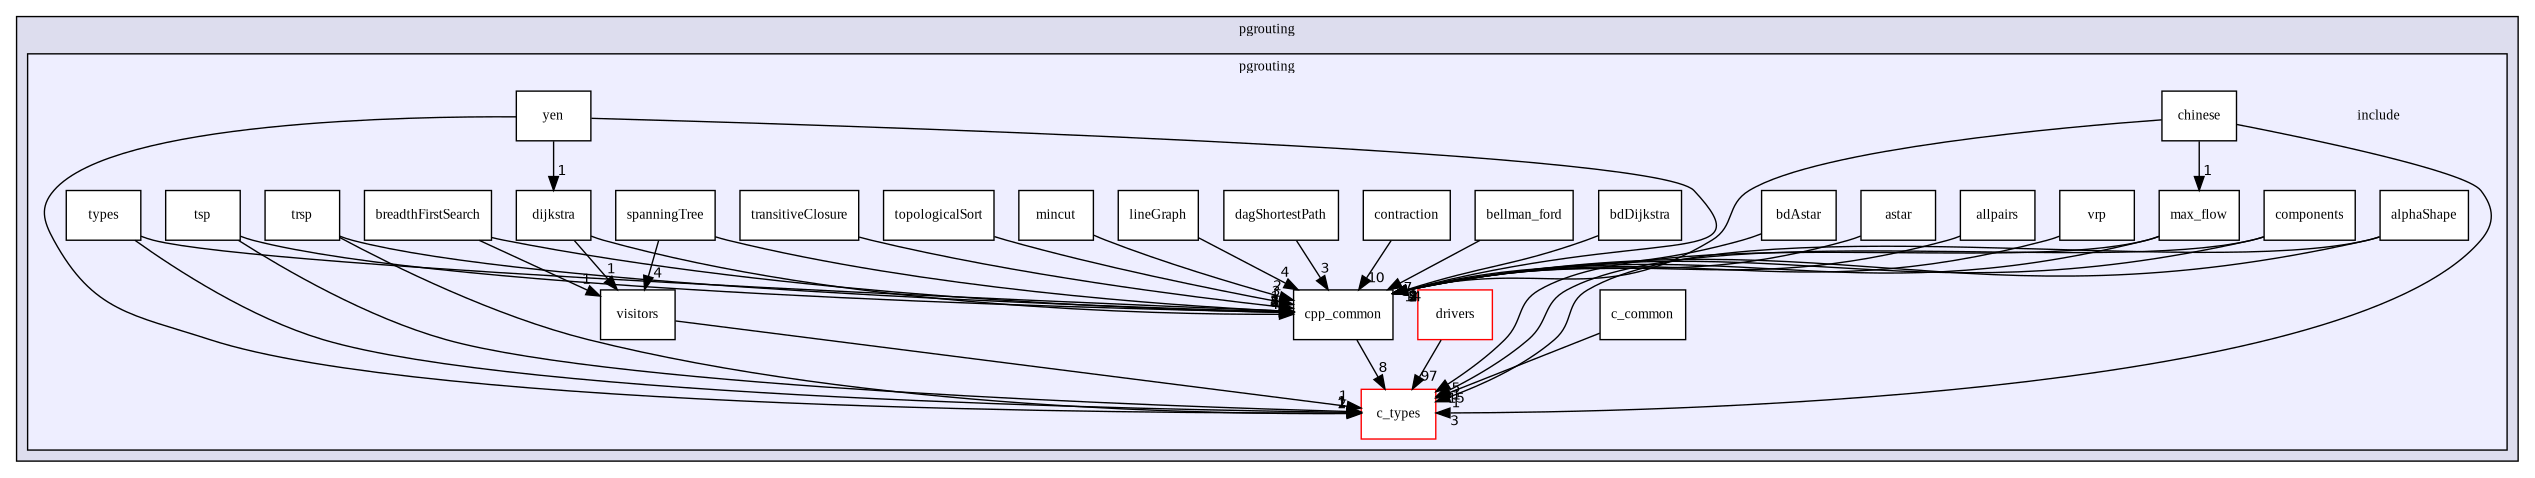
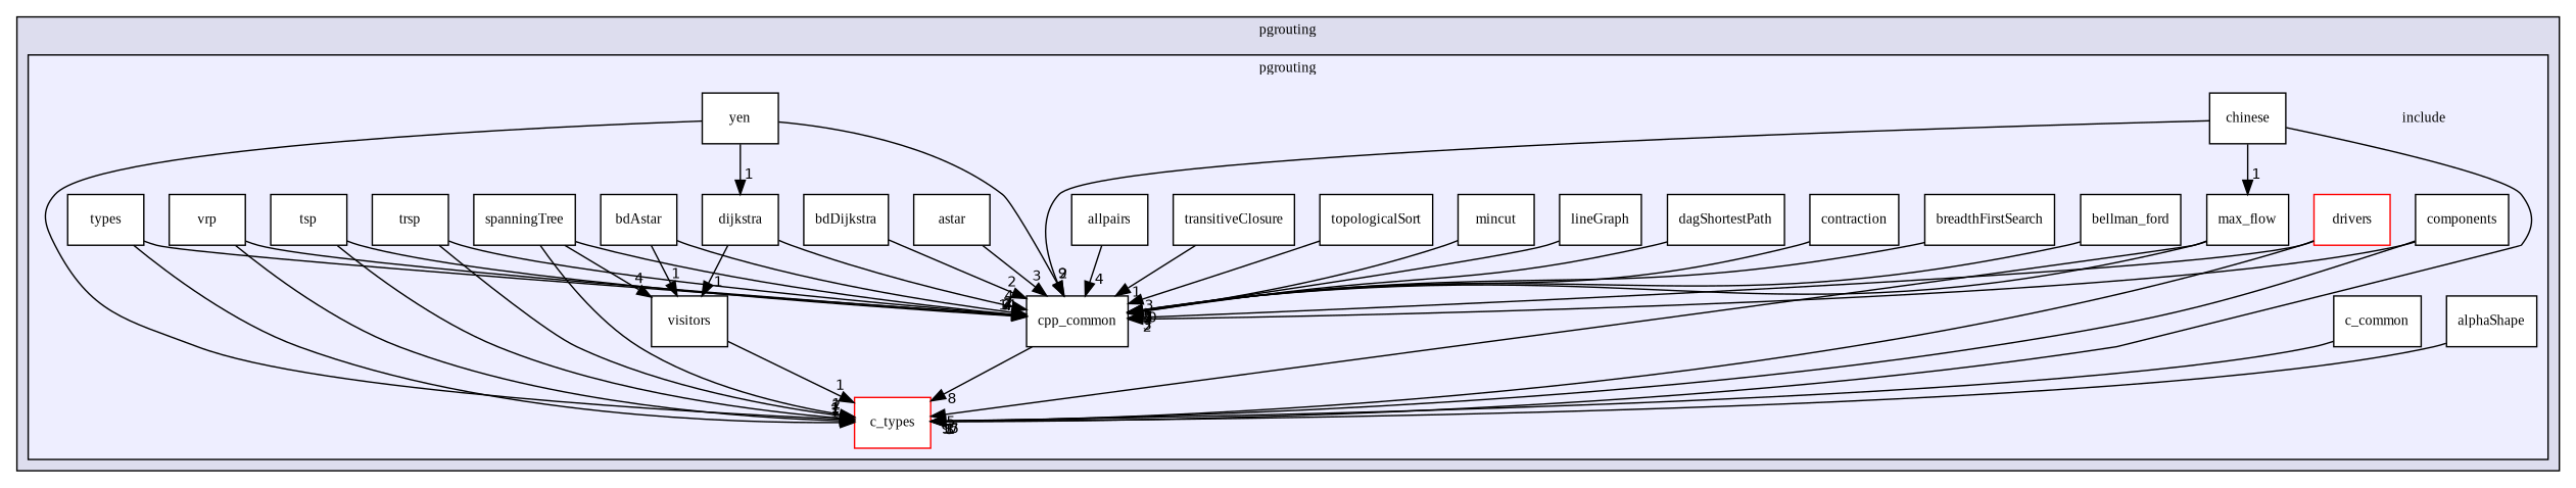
  digraph {
    compound=true
    fontname="Liberation Serif"
    node [fontname="Liberation Serif" fontsize=10 shape=box color=black fillcolor=white style=filled]
    edge [fontname="Liberation Serif" headlabel=1 labeldistance=1.5 labelfontname=Helvetica labelfontsize=10]
    n1 [label=include shape=plaintext color="" fillcolor="" style=""]
    n2 [label=allpairs]
    n3 [label=alphaShape]
    n4 [label=astar]
    n5 [label=bdAstar]
    n6 [label=bdDijkstra]
    n7 [label=bellman_ford]
    n8 [label=breadthFirstSearch]
    n9 [label=c_common]
    n10 [color=red label=c_types]
    n11 [label=chinese]
    n12 [label=components]
    n13 [label=contraction]
    n14 [label=cpp_common]
    n15 [label=dagShortestPath]
    n16 [label=dijkstra]
    n17 [color=red label=drivers]
    n18 [label=lineGraph]
    n19 [label=max_flow]
    n20 [label=mincut]
    n21 [label=spanningTree]
    n22 [label=topologicalSort]
    n23 [label=transitiveClosure]
    n24 [label=trsp]
    n25 [label=tsp]
    n26 [label=visitors]
    n27 [label=vrp]
    n28 [label=types]
    n29 [label=yen]
    subgraph cluster_1 {
      bgcolor="#ddddee"
      fontsize=10
      label=pgrouting
      pencolor=black
      subgraph cluster_2 {
        bgcolor="#eeeeff"
        fontsize=10
        label=pgrouting
        pencolor=black
        n1
        n2
        n3
        n4
        n5
        n6
        n7
        n8
        n9
        n10
        n11
        n12
        n13
        n14
        n15
        n16
        n17
        n18
        n19
        n20
        n21
        n22
        n23
        n24
        n25
        n26
        n27
        n28
        n29
      }
    }
    n2 -> n14 [headlabel=4]
    n3 -> n10
-   n3 -> n14 [headlabel=3]
+   n17 -> n14 [headlabel=3]
    n4 -> n14 [headlabel=3]
    n5 -> n14 [headlabel=2]
    n6 -> n14 [headlabel=2]
    n7 -> n14 [headlabel=7]
    n8 -> n14 [headlabel=5]
-   n8 -> n26
+   n5 -> n26
    n9 -> n10 [headlabel=15]
    n11 -> n10 [headlabel=3]
    n11 -> n14 [headlabel=2]
    n11 -> n19
    n12 -> n10
    n12 -> n14 [headlabel=2]
    n13 -> n14 [headlabel=10]
    n14 -> n10 [headlabel=8]
    n15 -> n14 [headlabel=3]
    n16 -> n14 [headlabel=4]
    n16 -> n26
    n17 -> n10 [headlabel=97]
    n18 -> n14 [headlabel=4]
    n19 -> n10 [headlabel=5]
    n19 -> n14
    n20 -> n14 [headlabel=2]
+   n21 -> n10
    n21 -> n14 [headlabel=7]
    n21 -> n26 [headlabel=4]
    n22 -> n14 [headlabel=3]
    n23 -> n14
    n24 -> n10 [headlabel=2]
    n24 -> n14 [headlabel=3]
    n25 -> n10
    n25 -> n14 [headlabel=4]
    n26 -> n10
+   n27 -> n10 [headlabel=7]
    n27 -> n14 [headlabel=14]
    n28 -> n10
    n28 -> n14 [headlabel=2]
    n29 -> n10
    n29 -> n14 [headlabel=9]
    n29 -> n16
  }
